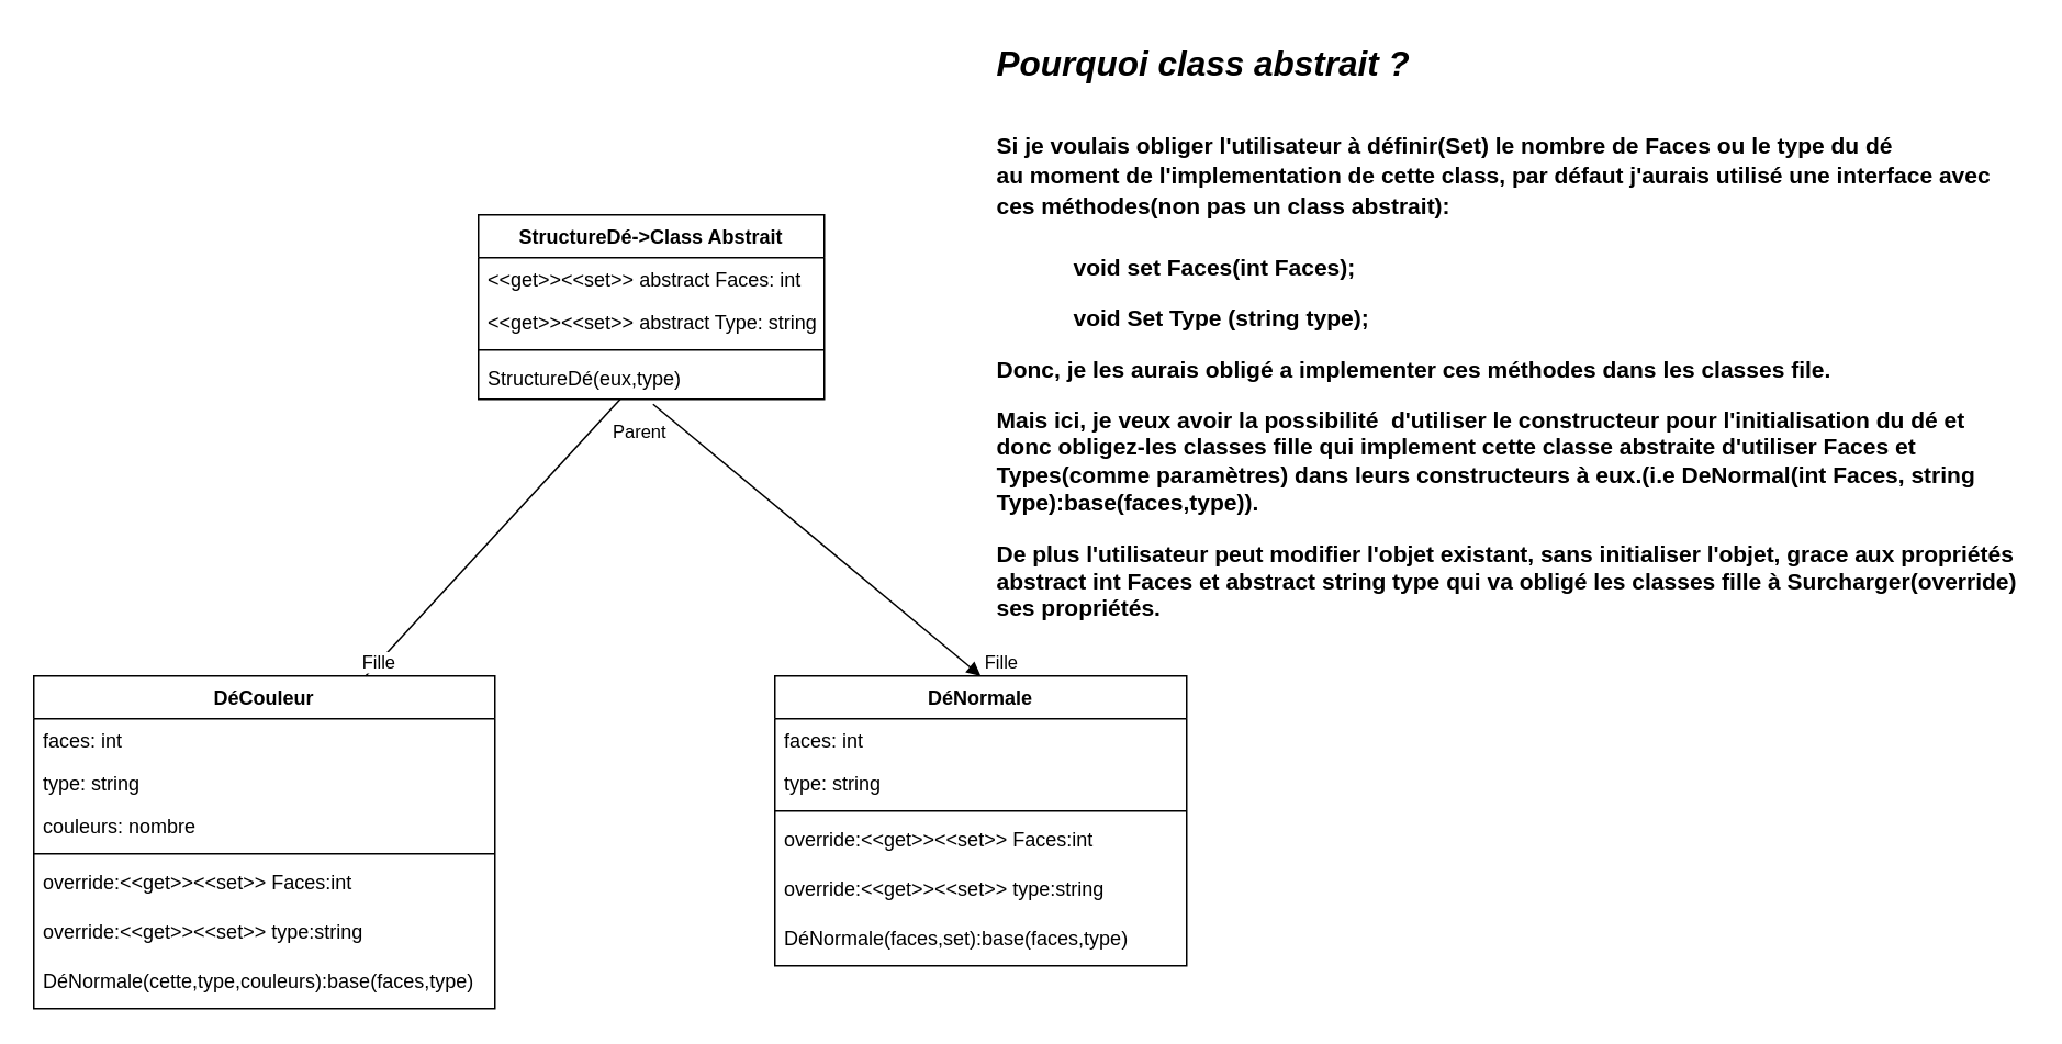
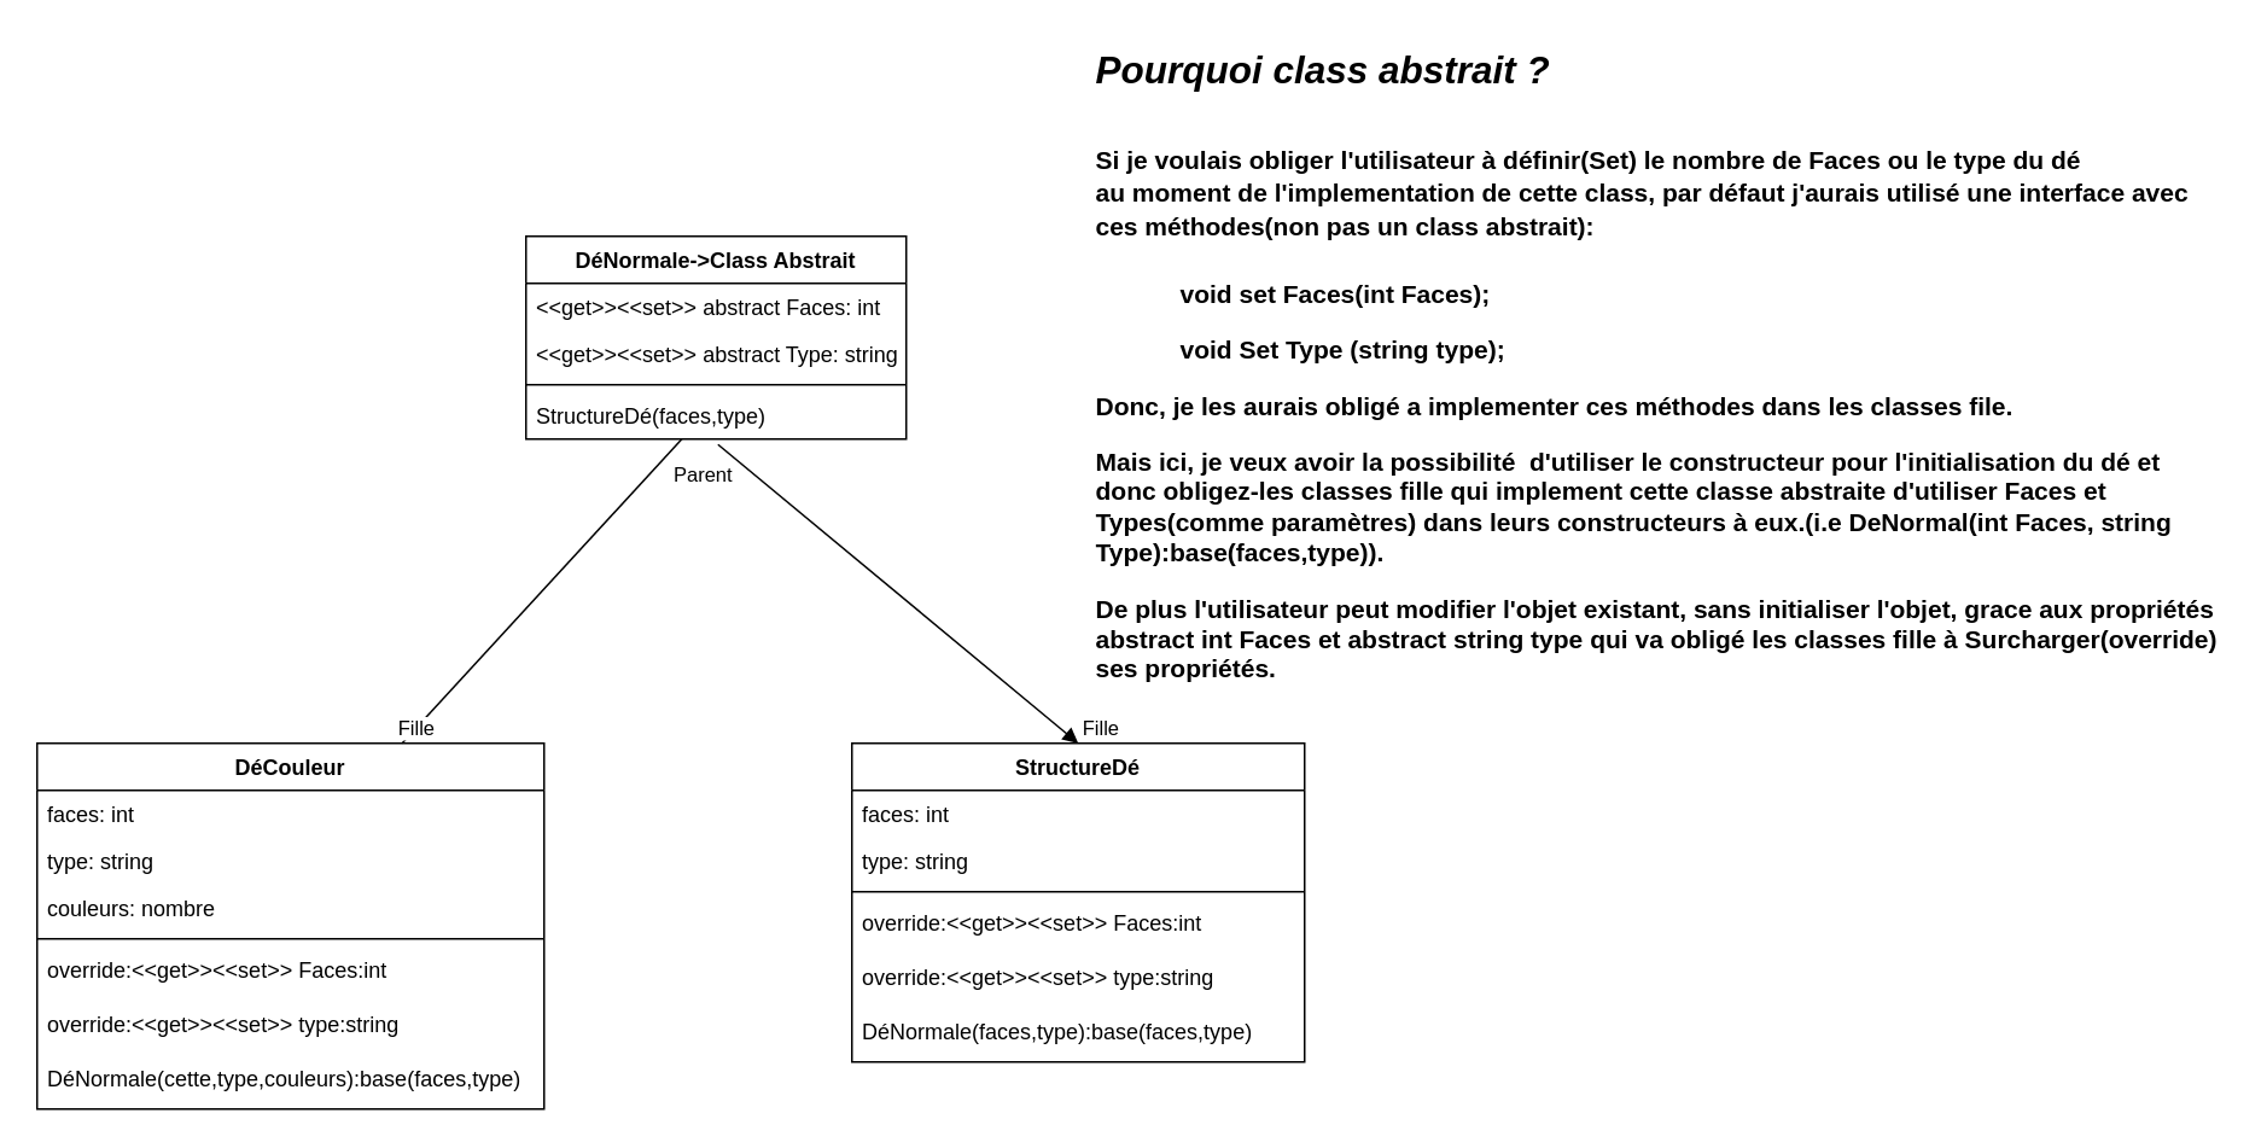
  <mxCell id="0" />
  <mxCell id="1" parent="0" />
- <mxCell id="2" value="DéNormale" style="swimlane;fontStyle=1;align=center;verticalAlign=top;childLayout=stackLayout;horizontal=1;startSize=26;horizontalStack=0;resizeParent=1;resizeParentMax=0;resizeLast=0;collapsible=1;marginBottom=0;" parent="1" vertex="1"><mxGeometry x="470" y="410" width="250" height="176" as="geometry" /></mxCell>
+ <mxCell id="2" value="StructureDé" style="swimlane;fontStyle=1;align=center;verticalAlign=top;childLayout=stackLayout;horizontal=1;startSize=26;horizontalStack=0;resizeParent=1;resizeParentMax=0;resizeLast=0;collapsible=1;marginBottom=0;" parent="1" vertex="1"><mxGeometry x="470" y="410" width="250" height="176" as="geometry" /></mxCell>
  <mxCell id="3" value="faces: int" style="text;strokeColor=none;fillColor=none;align=left;verticalAlign=top;spacingLeft=4;spacingRight=4;overflow=hidden;rotatable=0;points=[[0,0.5],[1,0.5]];portConstraint=eastwest;" parent="2" vertex="1"><mxGeometry y="26" width="250" height="26" as="geometry" /></mxCell>
  <mxCell id="4" value="type: string" style="text;strokeColor=none;fillColor=none;align=left;verticalAlign=top;spacingLeft=4;spacingRight=4;overflow=hidden;rotatable=0;points=[[0,0.5],[1,0.5]];portConstraint=eastwest;" parent="2" vertex="1"><mxGeometry y="52" width="250" height="26" as="geometry" /></mxCell>
  <mxCell id="5" value="" style="line;strokeWidth=1;fillColor=none;align=left;verticalAlign=middle;spacingTop=-1;spacingLeft=3;spacingRight=3;rotatable=0;labelPosition=right;points=[];portConstraint=eastwest;" parent="2" vertex="1"><mxGeometry y="78" width="250" height="8" as="geometry" /></mxCell>
  <mxCell id="6" value="override:&lt;&lt;get&gt;&gt;&lt;&lt;set&gt;&gt; Faces:int" style="text;strokeColor=none;fillColor=none;align=left;verticalAlign=top;spacingLeft=4;spacingRight=4;overflow=hidden;rotatable=0;points=[[0,0.5],[1,0.5]];portConstraint=eastwest;" parent="2" vertex="1"><mxGeometry y="86" width="250" height="30" as="geometry" /></mxCell>
  <mxCell id="7" value="override:&lt;&lt;get&gt;&gt;&lt;&lt;set&gt;&gt; type:string" style="text;strokeColor=none;fillColor=none;align=left;verticalAlign=top;spacingLeft=4;spacingRight=4;overflow=hidden;rotatable=0;points=[[0,0.5],[1,0.5]];portConstraint=eastwest;" parent="2" vertex="1"><mxGeometry y="116" width="250" height="30" as="geometry" /></mxCell>
- <mxCell id="8" value="DéNormale(faces,set):base(faces,type)" style="text;strokeColor=none;fillColor=none;align=left;verticalAlign=top;spacingLeft=4;spacingRight=4;overflow=hidden;rotatable=0;points=[[0,0.5],[1,0.5]];portConstraint=eastwest;" parent="2" vertex="1"><mxGeometry y="146" width="250" height="30" as="geometry" /></mxCell>
- <mxCell id="9" value="StructureDé-&gt;Class Abstrait" style="swimlane;fontStyle=1;align=center;verticalAlign=top;childLayout=stackLayout;horizontal=1;startSize=26;horizontalStack=0;resizeParent=1;resizeParentMax=0;resizeLast=0;collapsible=1;marginBottom=0;" parent="1" vertex="1"><mxGeometry x="290" y="130" width="210" height="112" as="geometry" /></mxCell>
+ <mxCell id="8" value="DéNormale(faces,type):base(faces,type)" style="text;strokeColor=none;fillColor=none;align=left;verticalAlign=top;spacingLeft=4;spacingRight=4;overflow=hidden;rotatable=0;points=[[0,0.5],[1,0.5]];portConstraint=eastwest;" parent="2" vertex="1"><mxGeometry y="146" width="250" height="30" as="geometry" /></mxCell>
+ <mxCell id="9" value="DéNormale-&gt;Class Abstrait" style="swimlane;fontStyle=1;align=center;verticalAlign=top;childLayout=stackLayout;horizontal=1;startSize=26;horizontalStack=0;resizeParent=1;resizeParentMax=0;resizeLast=0;collapsible=1;marginBottom=0;" parent="1" vertex="1"><mxGeometry x="290" y="130" width="210" height="112" as="geometry" /></mxCell>
  <mxCell id="10" value="&lt;&lt;get&gt;&gt;&lt;&lt;set&gt;&gt; abstract Faces: int" style="text;strokeColor=none;fillColor=none;align=left;verticalAlign=top;spacingLeft=4;spacingRight=4;overflow=hidden;rotatable=0;points=[[0,0.5],[1,0.5]];portConstraint=eastwest;" parent="9" vertex="1"><mxGeometry y="26" width="210" height="26" as="geometry" /></mxCell>
  <mxCell id="11" value="&lt;&lt;get&gt;&gt;&lt;&lt;set&gt;&gt; abstract Type: string" style="text;strokeColor=none;fillColor=none;align=left;verticalAlign=top;spacingLeft=4;spacingRight=4;overflow=hidden;rotatable=0;points=[[0,0.5],[1,0.5]];portConstraint=eastwest;" parent="9" vertex="1"><mxGeometry y="52" width="210" height="26" as="geometry" /></mxCell>
  <mxCell id="12" value="" style="line;strokeWidth=1;fillColor=none;align=left;verticalAlign=middle;spacingTop=-1;spacingLeft=3;spacingRight=3;rotatable=0;labelPosition=right;points=[];portConstraint=eastwest;" parent="9" vertex="1"><mxGeometry y="78" width="210" height="8" as="geometry" /></mxCell>
- <mxCell id="13" value="StructureDé(eux,type)" style="text;strokeColor=none;fillColor=none;align=left;verticalAlign=top;spacingLeft=4;spacingRight=4;overflow=hidden;rotatable=0;points=[[0,0.5],[1,0.5]];portConstraint=eastwest;" parent="9" vertex="1"><mxGeometry y="86" width="210" height="26" as="geometry" /></mxCell>
+ <mxCell id="13" value="StructureDé(faces,type)" style="text;strokeColor=none;fillColor=none;align=left;verticalAlign=top;spacingLeft=4;spacingRight=4;overflow=hidden;rotatable=0;points=[[0,0.5],[1,0.5]];portConstraint=eastwest;" parent="9" vertex="1"><mxGeometry y="86" width="210" height="26" as="geometry" /></mxCell>
  <mxCell id="14" value="" style="endArrow=block;html=1;exitX=0.505;exitY=1.115;exitDx=0;exitDy=0;exitPerimeter=0;entryX=0.5;entryY=0;entryDx=0;entryDy=0;strokeColor=default;jumpStyle=none;" parent="1" source="13" target="2" edge="1"><mxGeometry relative="1" as="geometry"><mxPoint x="250" y="430" as="sourcePoint" /><mxPoint x="410" y="430" as="targetPoint" /></mxGeometry></mxCell>
  <mxCell id="15" value="Fille" style="edgeLabel;resizable=0;html=1;align=right;verticalAlign=bottom;" parent="14" connectable="0" vertex="1"><mxGeometry x="1" relative="1" as="geometry"><mxPoint x="23" as="offset" /></mxGeometry></mxCell>
  <mxCell id="16" value="DéCouleur" style="swimlane;fontStyle=1;align=center;verticalAlign=top;childLayout=stackLayout;horizontal=1;startSize=26;horizontalStack=0;resizeParent=1;resizeParentMax=0;resizeLast=0;collapsible=1;marginBottom=0;" parent="1" vertex="1"><mxGeometry x="20" y="410" width="280" height="202" as="geometry" /></mxCell>
  <mxCell id="17" value="faces: int" style="text;strokeColor=none;fillColor=none;align=left;verticalAlign=top;spacingLeft=4;spacingRight=4;overflow=hidden;rotatable=0;points=[[0,0.5],[1,0.5]];portConstraint=eastwest;" parent="16" vertex="1"><mxGeometry y="26" width="280" height="26" as="geometry" /></mxCell>
  <mxCell id="18" value="type: string" style="text;strokeColor=none;fillColor=none;align=left;verticalAlign=top;spacingLeft=4;spacingRight=4;overflow=hidden;rotatable=0;points=[[0,0.5],[1,0.5]];portConstraint=eastwest;" parent="16" vertex="1"><mxGeometry y="52" width="280" height="26" as="geometry" /></mxCell>
  <mxCell id="19" value="couleurs: nombre" style="text;strokeColor=none;fillColor=none;align=left;verticalAlign=top;spacingLeft=4;spacingRight=4;overflow=hidden;rotatable=0;points=[[0,0.5],[1,0.5]];portConstraint=eastwest;" parent="16" vertex="1"><mxGeometry y="78" width="280" height="26" as="geometry" /></mxCell>
  <mxCell id="20" value="" style="line;strokeWidth=1;fillColor=none;align=left;verticalAlign=middle;spacingTop=-1;spacingLeft=3;spacingRight=3;rotatable=0;labelPosition=right;points=[];portConstraint=eastwest;" parent="16" vertex="1"><mxGeometry y="104" width="280" height="8" as="geometry" /></mxCell>
  <mxCell id="21" value="override:&lt;&lt;get&gt;&gt;&lt;&lt;set&gt;&gt; Faces:int" style="text;strokeColor=none;fillColor=none;align=left;verticalAlign=top;spacingLeft=4;spacingRight=4;overflow=hidden;rotatable=0;points=[[0,0.5],[1,0.5]];portConstraint=eastwest;" parent="16" vertex="1"><mxGeometry y="112" width="280" height="30" as="geometry" /></mxCell>
  <mxCell id="22" value="override:&lt;&lt;get&gt;&gt;&lt;&lt;set&gt;&gt; type:string" style="text;strokeColor=none;fillColor=none;align=left;verticalAlign=top;spacingLeft=4;spacingRight=4;overflow=hidden;rotatable=0;points=[[0,0.5],[1,0.5]];portConstraint=eastwest;" parent="16" vertex="1"><mxGeometry y="142" width="280" height="30" as="geometry" /></mxCell>
  <mxCell id="23" value="DéNormale(cette,type,couleurs):base(faces,type)" style="text;strokeColor=none;fillColor=none;align=left;verticalAlign=top;spacingLeft=4;spacingRight=4;overflow=hidden;rotatable=0;points=[[0,0.5],[1,0.5]];portConstraint=eastwest;" parent="16" vertex="1"><mxGeometry y="172" width="280" height="30" as="geometry" /></mxCell>
  <mxCell id="24" value="" style="endArrow=none;html=1;exitX=0.505;exitY=1.115;exitDx=0;exitDy=0;exitPerimeter=0;strokeColor=default;jumpStyle=none;entryX=0.72;entryY=0;entryDx=0;entryDy=0;entryPerimeter=0;" parent="1" target="16" edge="1"><mxGeometry relative="1" as="geometry"><mxPoint x="376.05" y="242" as="sourcePoint" /><mxPoint x="100" y="387.01" as="targetPoint" /></mxGeometry></mxCell>
  <mxCell id="25" value="Parent" style="edgeLabel;resizable=0;html=1;align=left;verticalAlign=bottom;" parent="24" connectable="0" vertex="1"><mxGeometry x="-1" relative="1" as="geometry"><mxPoint x="-6" y="28" as="offset" /></mxGeometry></mxCell>
  <mxCell id="26" value="Fille" style="edgeLabel;resizable=0;html=1;align=right;verticalAlign=bottom;" parent="1" connectable="0" vertex="1"><mxGeometry x="239.996" y="410.003" as="geometry" /></mxCell>
  <mxCell id="27" value="&lt;h1 style=&quot;font-size: 23px&quot;&gt;&lt;font style=&quot;font-size: 23px&quot;&gt;&lt;i style=&quot;font-size: 21px&quot;&gt;Pourquoi class abstrait ?&lt;/i&gt;&lt;/font&gt;&lt;/h1&gt;&lt;p style=&quot;font-size: 23px ; line-height: 0.8&quot;&gt;&lt;font style=&quot;font-size: 23px&quot;&gt;&lt;b&gt;&lt;font style=&quot;font-size: 14px&quot;&gt;&lt;span&gt;Si je voulais obliger l'utilisateur à définir(Set) le nombre de Faces ou le type du dé au&lt;/span&gt;&lt;/font&gt;&lt;/b&gt;&lt;/font&gt;&lt;b&gt;&lt;font style=&quot;font-size: 14px&quot;&gt;&amp;nbsp;moment de l'implementation de cette class, par défaut&amp;nbsp;j'aurais utilisé une interface avec ces méthodes(non pas un class abstrait):&lt;/font&gt;&lt;/b&gt;&lt;/p&gt;&lt;p style=&quot;font-size: 14px&quot;&gt;&lt;b&gt;&lt;font style=&quot;font-size: 14px&quot;&gt;&amp;nbsp; &amp;nbsp; &amp;nbsp; &amp;nbsp; &amp;nbsp; &amp;nbsp; void set Faces(int Faces);&lt;/font&gt;&lt;/b&gt;&lt;/p&gt;&lt;p style=&quot;font-size: 14px&quot;&gt;&lt;b&gt;&lt;font style=&quot;font-size: 14px&quot;&gt;&amp;nbsp; &amp;nbsp; &amp;nbsp; &amp;nbsp; &amp;nbsp; &amp;nbsp; void Set Type (string type);&lt;/font&gt;&lt;/b&gt;&lt;/p&gt;&lt;p style=&quot;font-size: 14px&quot;&gt;&lt;b&gt;&lt;font style=&quot;font-size: 14px&quot;&gt;Donc, je les aurais obligé a implementer ces méthodes dans les classes file.&lt;/font&gt;&lt;/b&gt;&lt;/p&gt;&lt;p style=&quot;font-size: 14px&quot;&gt;&lt;b&gt;&lt;font style=&quot;font-size: 14px&quot;&gt;&lt;span&gt;Mais ici, je veux avoir la possibilité&amp;nbsp; d'utiliser le constructeur pour l'initialisation du dé et donc obligez-les&lt;/span&gt;&lt;span&gt;&amp;nbsp;classes fille qui implement cette classe abstraite d'utiliser Faces et Types(comme paramètres) dans leurs constructeurs à eux.(i.e DeNormal(int Faces, string Type):base(faces,type)).&lt;/span&gt;&lt;/font&gt;&lt;/b&gt;&lt;/p&gt;&lt;p style=&quot;font-size: 14px&quot;&gt;&lt;b&gt;De plus l'utilisateur peut modifier l'objet existant, sans initialiser l'objet, grace aux propriétés abstract int Faces et abstract string type qui va obligé les&amp;nbsp;classes fille à Surcharger(override) ses propriétés.&lt;/b&gt;&lt;/p&gt;" style="text;html=1;strokeColor=none;fillColor=none;spacing=5;spacingTop=-20;whiteSpace=wrap;overflow=hidden;rounded=0;" parent="1" vertex="1"><mxGeometry x="600" y="20" width="630" height="370" as="geometry" /></mxCell>
